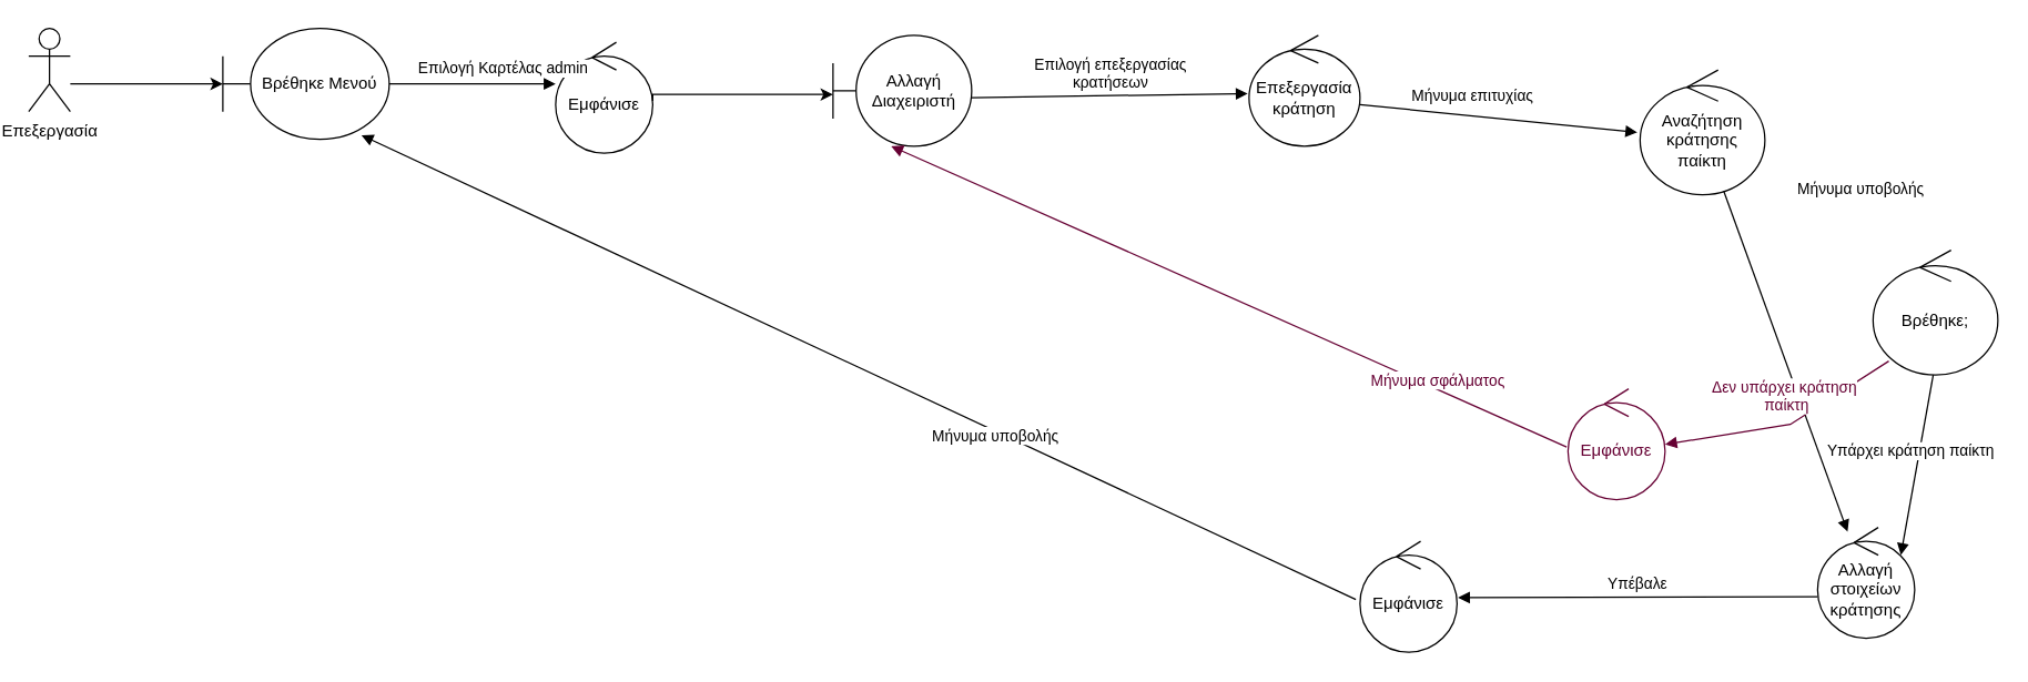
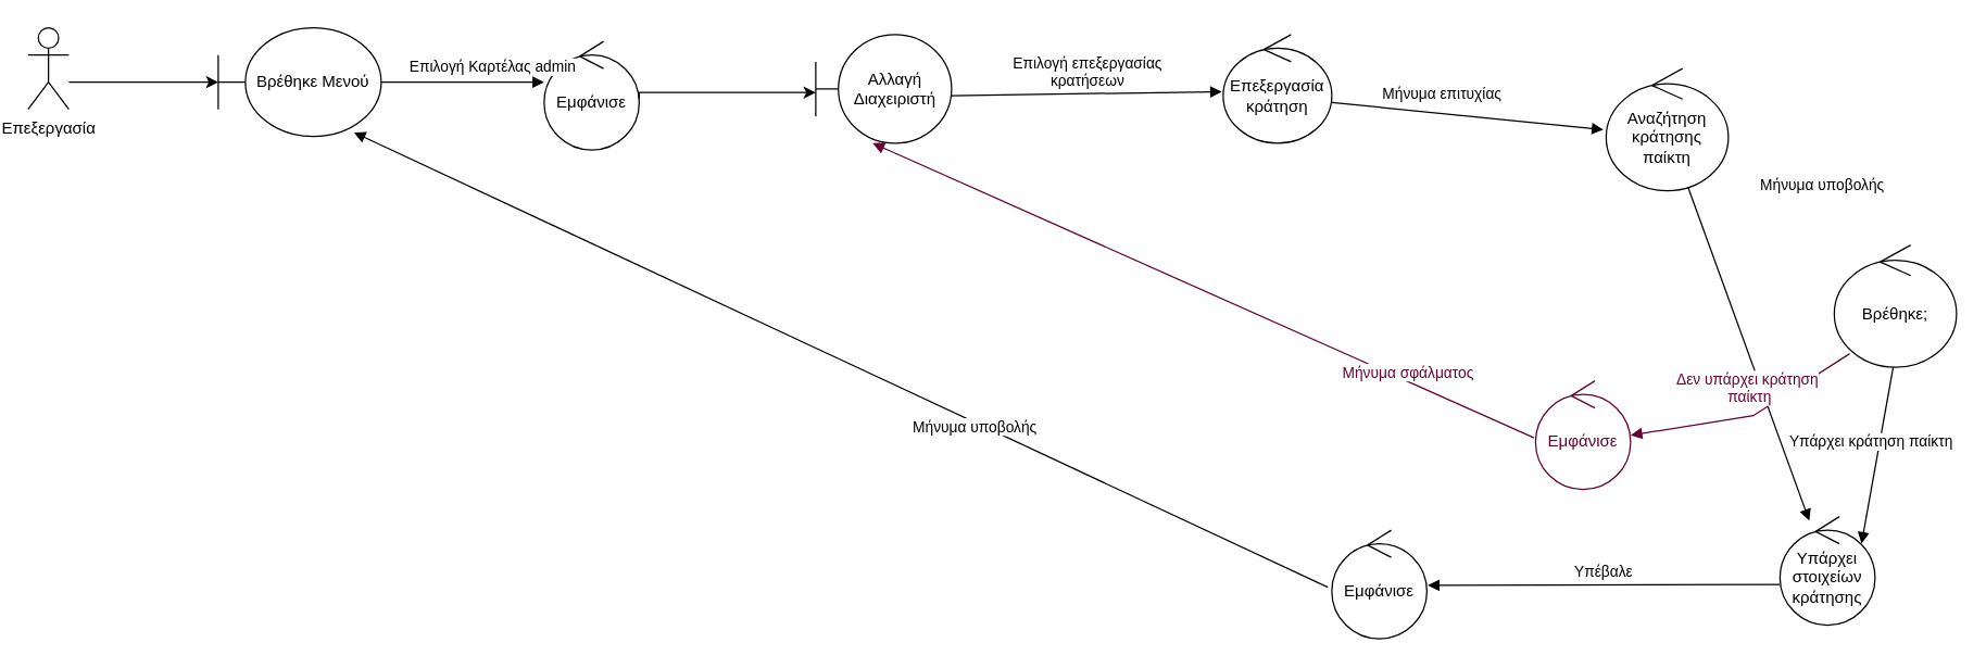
  <mxCell id="0" />
  <mxCell id="1" parent="0" />
  <mxCell id="2" value="Επεξεργασία" style="shape=umlActor;verticalLabelPosition=bottom;verticalAlign=top;html=1;" vertex="1" parent="1"><mxGeometry x="20" y="20" width="30" height="60" as="geometry" /></mxCell>
  <mxCell id="3" value="Βρέθηκε Μενού" style="shape=umlBoundary;whiteSpace=wrap;html=1;" vertex="1" parent="1"><mxGeometry x="160" y="20" width="120" height="80" as="geometry" /></mxCell>
  <mxCell id="4" value="Εμφάνισε" style="ellipse;shape=umlControl;whiteSpace=wrap;html=1;" vertex="1" parent="1"><mxGeometry x="400" y="30" width="70" height="80" as="geometry" /></mxCell>
  <mxCell id="5" value="Επιλογή Καρτέλας admin" style="html=1;verticalAlign=bottom;endArrow=block;rounded=0;exitX=1;exitY=0.5;exitDx=0;exitDy=0;exitPerimeter=0;entryX=0;entryY=0.375;entryDx=0;entryDy=0;entryPerimeter=0;" edge="1" parent="1" source="3" target="4"><mxGeometry x="0.371" y="3" width="80" relative="1" as="geometry"><mxPoint x="580" y="50" as="sourcePoint" /><mxPoint x="681.17" y="117.08" as="targetPoint" /><mxPoint y="1" as="offset" /></mxGeometry></mxCell>
  <mxCell id="6" style="edgeStyle=orthogonalEdgeStyle;rounded=0;orthogonalLoop=1;jettySize=auto;html=1;exitX=0.5;exitY=0.5;exitDx=0;exitDy=0;exitPerimeter=0;" edge="1" parent="1"><mxGeometry relative="1" as="geometry"><mxPoint x="160" y="60" as="targetPoint" /><mxPoint x="50" y="60" as="sourcePoint" /><Array as="points"><mxPoint x="160" y="60.05" /></Array></mxGeometry></mxCell>
  <mxCell id="7" style="edgeStyle=orthogonalEdgeStyle;rounded=0;orthogonalLoop=1;jettySize=auto;html=1;" edge="1" parent="1"><mxGeometry relative="1" as="geometry"><mxPoint x="600" y="67.64" as="targetPoint" /><mxPoint x="470" y="72.36" as="sourcePoint" /><Array as="points"><mxPoint x="470" y="67.64" /></Array></mxGeometry></mxCell>
  <mxCell id="8" value="Αλλαγή Διαχειριστή" style="shape=umlBoundary;whiteSpace=wrap;html=1;" vertex="1" parent="1"><mxGeometry x="600" y="25" width="100" height="80" as="geometry" /></mxCell>
  <mxCell id="9" value="Επιλογή επεξεργασίας&lt;br&gt;κρατήσεων" style="html=1;verticalAlign=bottom;endArrow=block;rounded=0;exitX=0.243;exitY=0.908;exitDx=0;exitDy=0;exitPerimeter=0;entryX=-0.012;entryY=0.525;entryDx=0;entryDy=0;entryPerimeter=0;" edge="1" parent="1" target="14"><mxGeometry width="80" relative="1" as="geometry"><mxPoint x="700" y="70" as="sourcePoint" /><mxPoint x="890" y="70" as="targetPoint" /></mxGeometry></mxCell>
  <mxCell id="10" value="Αναζήτηση κράτησης παίκτη" style="ellipse;shape=umlControl;whiteSpace=wrap;html=1;rotation=0;" vertex="1" parent="1"><mxGeometry x="1182" y="50" width="90" height="90" as="geometry" /></mxCell>
  <mxCell id="11" value="" style="html=1;verticalAlign=bottom;endArrow=block;rounded=0;" edge="1" parent="1" source="10" target="21"><mxGeometry width="80" relative="1" as="geometry"><mxPoint x="680" y="488.45" as="sourcePoint" /><mxPoint x="780" y="488.95" as="targetPoint" /></mxGeometry></mxCell>
  <mxCell id="12" value="Βρέθηκε;" style="ellipse;shape=umlControl;whiteSpace=wrap;html=1;rotation=0;" vertex="1" parent="1"><mxGeometry x="1350" y="180" width="90" height="90" as="geometry" /></mxCell>
  <mxCell id="13" value="Μήνυμα υποβολής&lt;br&gt;" style="edgeLabel;html=1;align=center;verticalAlign=middle;resizable=0;points=[];" vertex="1" connectable="0" parent="1"><mxGeometry x="1340.003" y="135.004" as="geometry" /></mxCell>
  <mxCell id="14" value="Επεξεργασία κράτηση&lt;br&gt;" style="ellipse;shape=umlControl;whiteSpace=wrap;html=1;" vertex="1" parent="1"><mxGeometry x="900" y="25" width="80" height="80" as="geometry" /></mxCell>
  <mxCell id="15" value="" style="html=1;verticalAlign=bottom;endArrow=block;rounded=0;exitX=1.025;exitY=0.613;exitDx=0;exitDy=0;exitPerimeter=0;" edge="1" parent="1"><mxGeometry x="0.062" y="-3" width="80" relative="1" as="geometry"><mxPoint x="980" y="75" as="sourcePoint" /><mxPoint x="1180" y="95" as="targetPoint" /><mxPoint as="offset" /></mxGeometry></mxCell>
  <mxCell id="16" value="Μήνυμα επιτυχίας" style="edgeLabel;html=1;align=center;verticalAlign=middle;resizable=0;points=[];" vertex="1" connectable="0" parent="15"><mxGeometry x="-0.277" y="3" relative="1" as="geometry"><mxPoint x="8" y="-11" as="offset" /></mxGeometry></mxCell>
  <mxCell id="17" value="Δεν υπάρχει κράτηση&lt;br&gt;&amp;nbsp;παίκτη" style="html=1;verticalAlign=bottom;endArrow=block;rounded=0;fontColor=#660033;strokeColor=#660033;exitX=0.011;exitY=0.715;exitDx=0;exitDy=0;exitPerimeter=0;" edge="1" parent="1"><mxGeometry x="0.004" y="-5" width="80" relative="1" as="geometry"><mxPoint x="1361.33" y="260" as="sourcePoint" /><mxPoint x="1200.002" y="320.104" as="targetPoint" /><mxPoint as="offset" /><Array as="points"><mxPoint x="1290.34" y="305.65" /></Array></mxGeometry></mxCell>
  <mxCell id="18" value="Εμφάνισε" style="ellipse;shape=umlControl;whiteSpace=wrap;html=1;strokeColor=#660033;fontColor=#660033;" vertex="1" parent="1"><mxGeometry x="1130" y="280" width="70" height="80" as="geometry" /></mxCell>
  <mxCell id="19" value="Μήνυμα σφάλματος&lt;br&gt;" style="html=1;verticalAlign=bottom;endArrow=block;rounded=0;fontColor=#660033;strokeColor=#660033;exitX=-0.014;exitY=0.525;exitDx=0;exitDy=0;exitPerimeter=0;entryX=0.42;entryY=1;entryDx=0;entryDy=0;entryPerimeter=0;" edge="1" parent="1" source="18" target="8"><mxGeometry x="-0.623" y="2" width="80" relative="1" as="geometry"><mxPoint x="1269.3" y="504.32" as="sourcePoint" /><mxPoint x="790" y="93.333" as="targetPoint" /><mxPoint as="offset" /><Array as="points" /></mxGeometry></mxCell>
  <mxCell id="20" value="Υπάρχει κράτηση παίκτη" style="html=1;verticalAlign=bottom;endArrow=block;rounded=0;exitX=0.178;exitY=0.919;exitDx=0;exitDy=0;exitPerimeter=0;entryX=1.038;entryY=0.658;entryDx=0;entryDy=0;entryPerimeter=0;" edge="1" parent="1"><mxGeometry x="0.004" y="-5" width="80" relative="1" as="geometry"><mxPoint x="1393.36" y="270" as="sourcePoint" /><mxPoint x="1370" y="399.93" as="targetPoint" /><mxPoint as="offset" /><Array as="points" /></mxGeometry></mxCell>
- <mxCell id="21" value="Αλλαγή στοιχείων κράτησης" style="ellipse;shape=umlControl;whiteSpace=wrap;html=1;" vertex="1" parent="1"><mxGeometry x="1310" y="380" width="70" height="80" as="geometry" /></mxCell>
+ <mxCell id="21" value="Υπάρχει στοιχείων κράτησης" style="ellipse;shape=umlControl;whiteSpace=wrap;html=1;" vertex="1" parent="1"><mxGeometry x="1310" y="380" width="70" height="80" as="geometry" /></mxCell>
  <mxCell id="22" value="Υπέβαλε" style="html=1;verticalAlign=bottom;endArrow=block;rounded=0;exitX=-0.01;exitY=0.617;exitDx=0;exitDy=0;exitPerimeter=0;" edge="1" parent="1"><mxGeometry x="0.0" width="80" relative="1" as="geometry"><mxPoint x="1310" y="430" as="sourcePoint" /><mxPoint x="1050.7" y="430.64" as="targetPoint" /><mxPoint as="offset" /></mxGeometry></mxCell>
  <mxCell id="23" value="Εμφάνισε" style="ellipse;shape=umlControl;whiteSpace=wrap;html=1;" vertex="1" parent="1"><mxGeometry x="980" y="390" width="70" height="80" as="geometry" /></mxCell>
  <mxCell id="24" value="" style="html=1;verticalAlign=bottom;endArrow=block;rounded=0;exitX=-0.043;exitY=0.525;exitDx=0;exitDy=0;exitPerimeter=0;entryX=0.833;entryY=0.963;entryDx=0;entryDy=0;entryPerimeter=0;" edge="1" parent="1" source="23" target="3"><mxGeometry x="0.062" y="-3" width="80" relative="1" as="geometry"><mxPoint x="1090.98" y="551.04" as="sourcePoint" /><mxPoint x="372.72" y="92.64" as="targetPoint" /><mxPoint as="offset" /><Array as="points" /></mxGeometry></mxCell>
  <mxCell id="25" value="Μήνυμα υποβολής&lt;br&gt;" style="edgeLabel;html=1;align=center;verticalAlign=middle;resizable=0;points=[];" vertex="1" connectable="0" parent="24"><mxGeometry x="-0.277" y="3" relative="1" as="geometry"><mxPoint as="offset" /></mxGeometry></mxCell>
